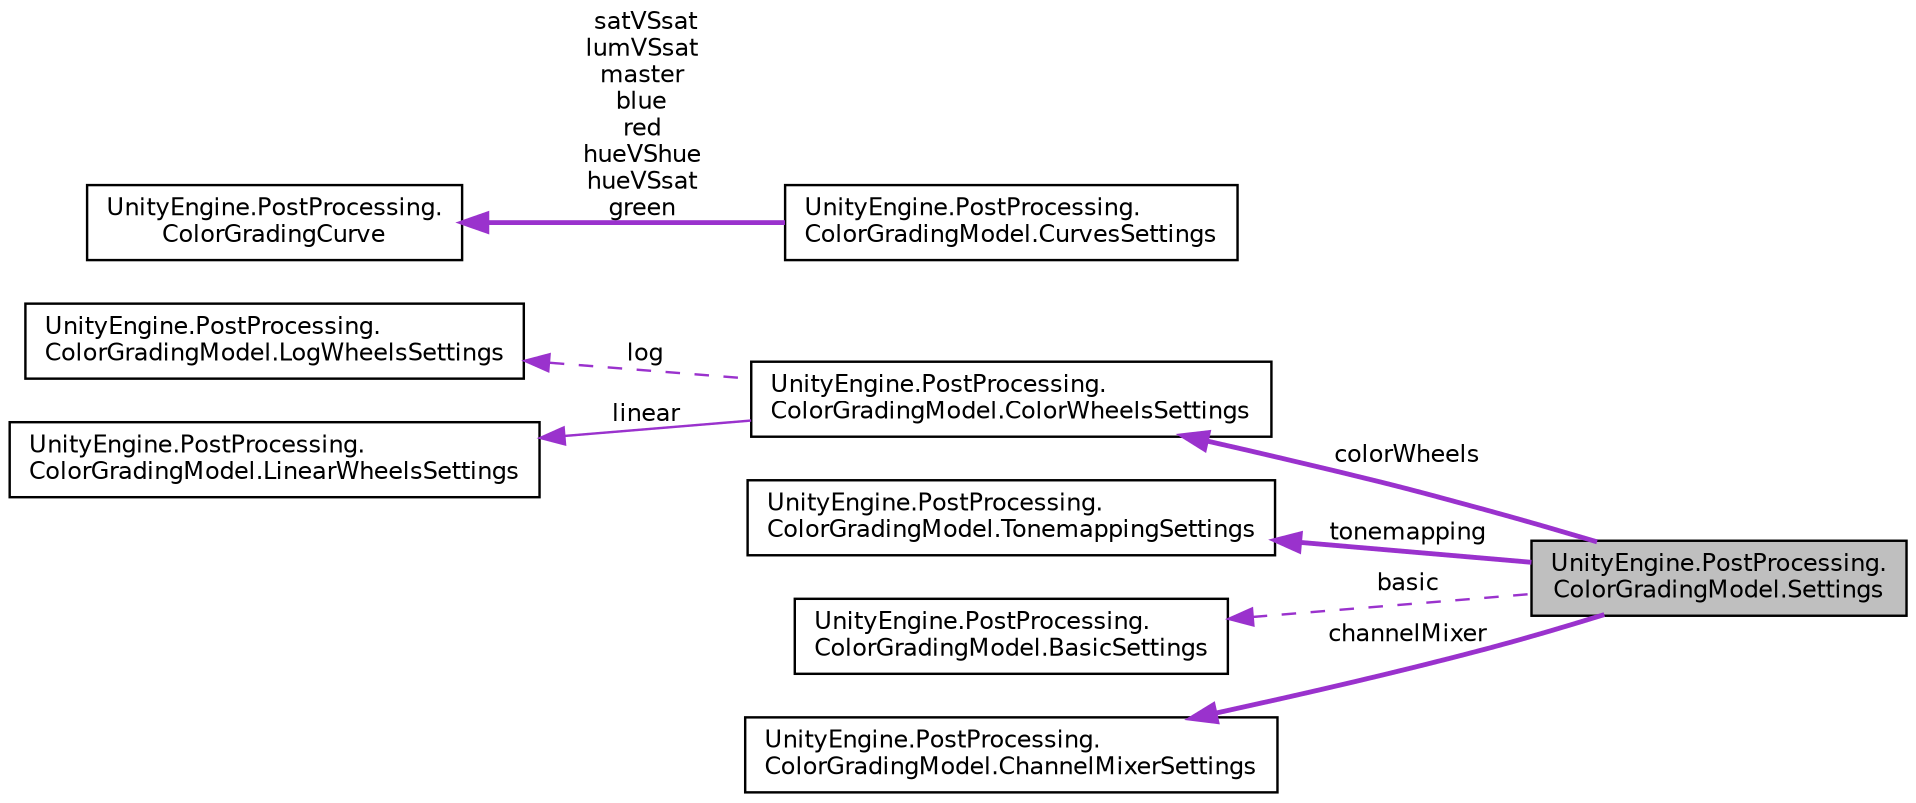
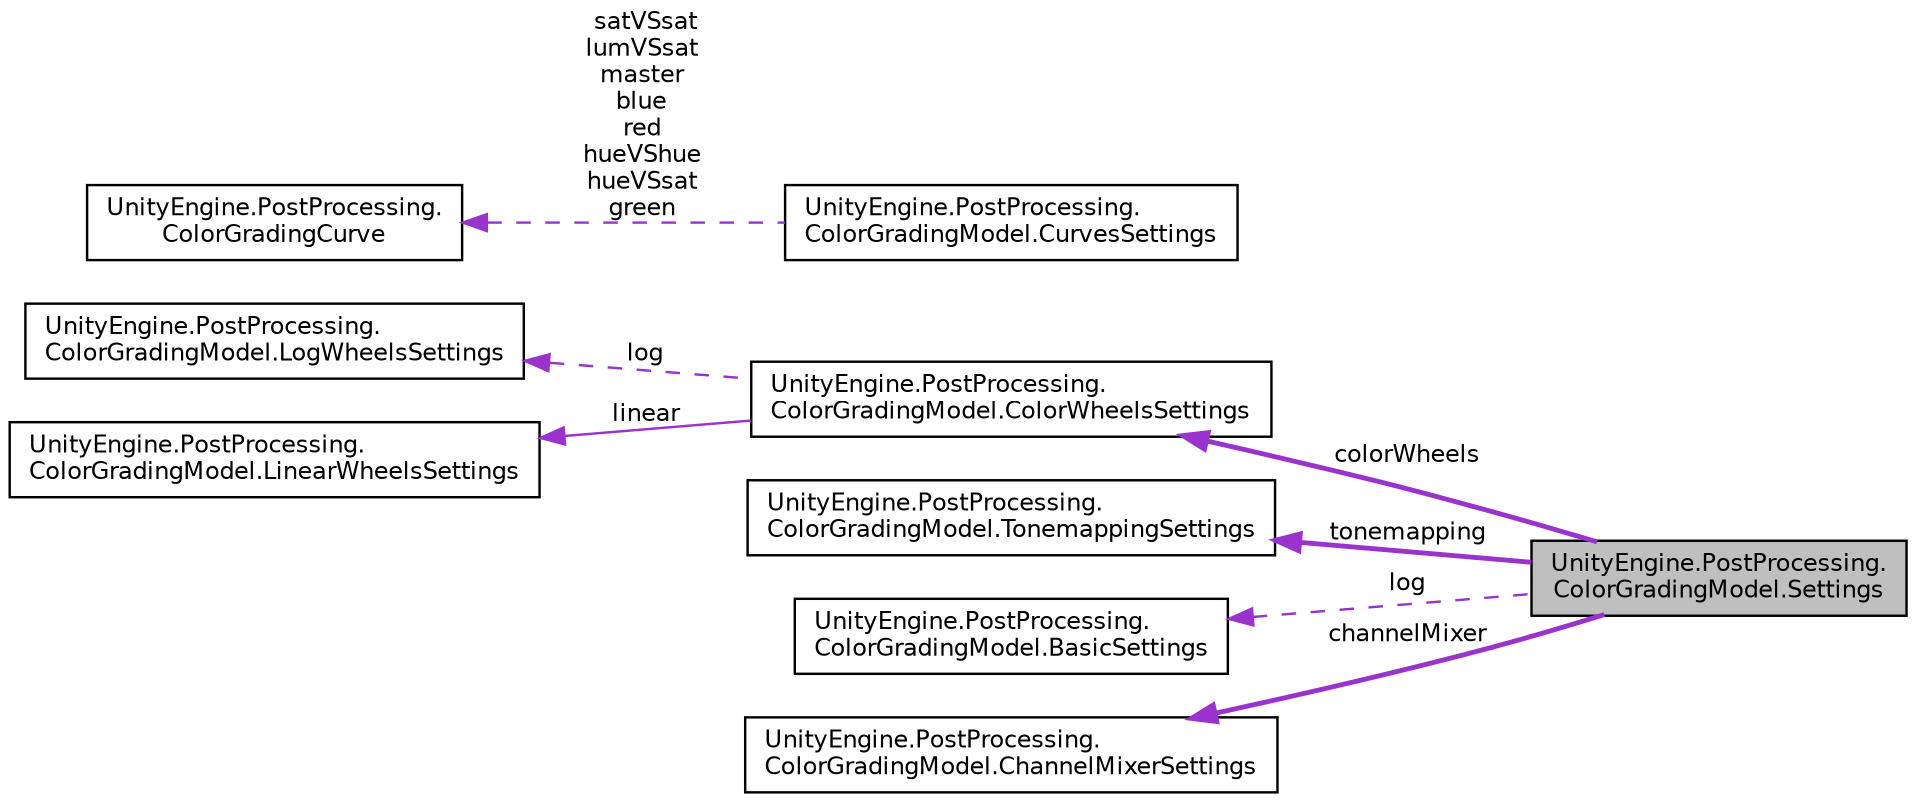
  digraph {
    rankdir=LR
    node [color=black fillcolor=white fontname=Helvetica fontsize=10 shape=record style=filled]
    edge [color=darkorchid3 dir=back fontname=Helvetica fontsize=10 labelfontname=Helvetica labelfontsize=10 style=bold]
    n1 [fillcolor=grey75 fontcolor=black height=0.2 label="UnityEngine.PostProcessing.\lColorGradingModel.Settings" width=0.4]
    n2 [height=0.2 label="UnityEngine.PostProcessing.\lColorGradingModel.ColorWheelsSettings" width=0.4]
    n3 [height=0.2 label="UnityEngine.PostProcessing.\lColorGradingModel.LogWheelsSettings" width=0.4]
    n4 [height=0.2 label="UnityEngine.PostProcessing.\lColorGradingModel.LinearWheelsSettings" width=0.4]
    n5 [height=0.2 label="UnityEngine.PostProcessing.\lColorGradingModel.CurvesSettings" width=0.4]
    n6 [height=0.2 label="UnityEngine.PostProcessing.\lColorGradingCurve" width=0.4]
    n7 [height=0.2 label="UnityEngine.PostProcessing.\lColorGradingModel.TonemappingSettings" width=0.4]
    n8 [height=0.2 label="UnityEngine.PostProcessing.\lColorGradingModel.BasicSettings" width=0.4]
    n9 [height=0.2 label="UnityEngine.PostProcessing.\lColorGradingModel.ChannelMixerSettings" width=0.4]
    n2 -> n1 [label=" colorWheels"]
    n3 -> n2 [label=" log" style=dashed]
    n4 -> n2 [label=" linear" style=solid]
-   n6 -> n5 [label=" satVSsat\nlumVSsat\nmaster\nblue\nred\nhueVShue\nhueVSsat\ngreen"]
+   n6 -> n5 [label=" satVSsat\nlumVSsat\nmaster\nblue\nred\nhueVShue\nhueVSsat\ngreen" style=dashed]
    n7 -> n1 [label=" tonemapping"]
-   n8 -> n1 [label=" basic" style=dashed]
+   n8 -> n1 [label=" log" style=dashed]
    n9 -> n1 [label=" channelMixer"]
  }
